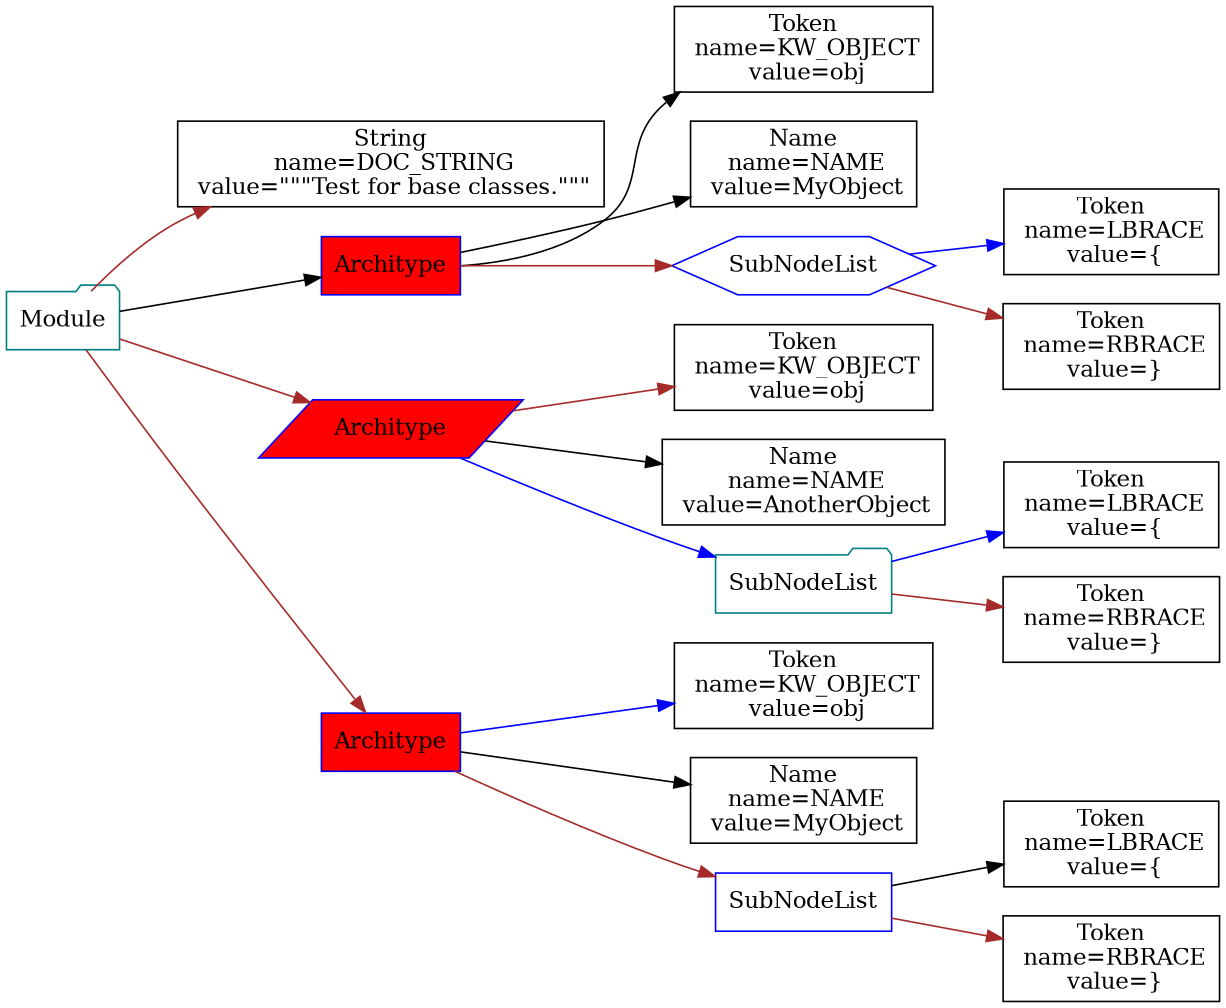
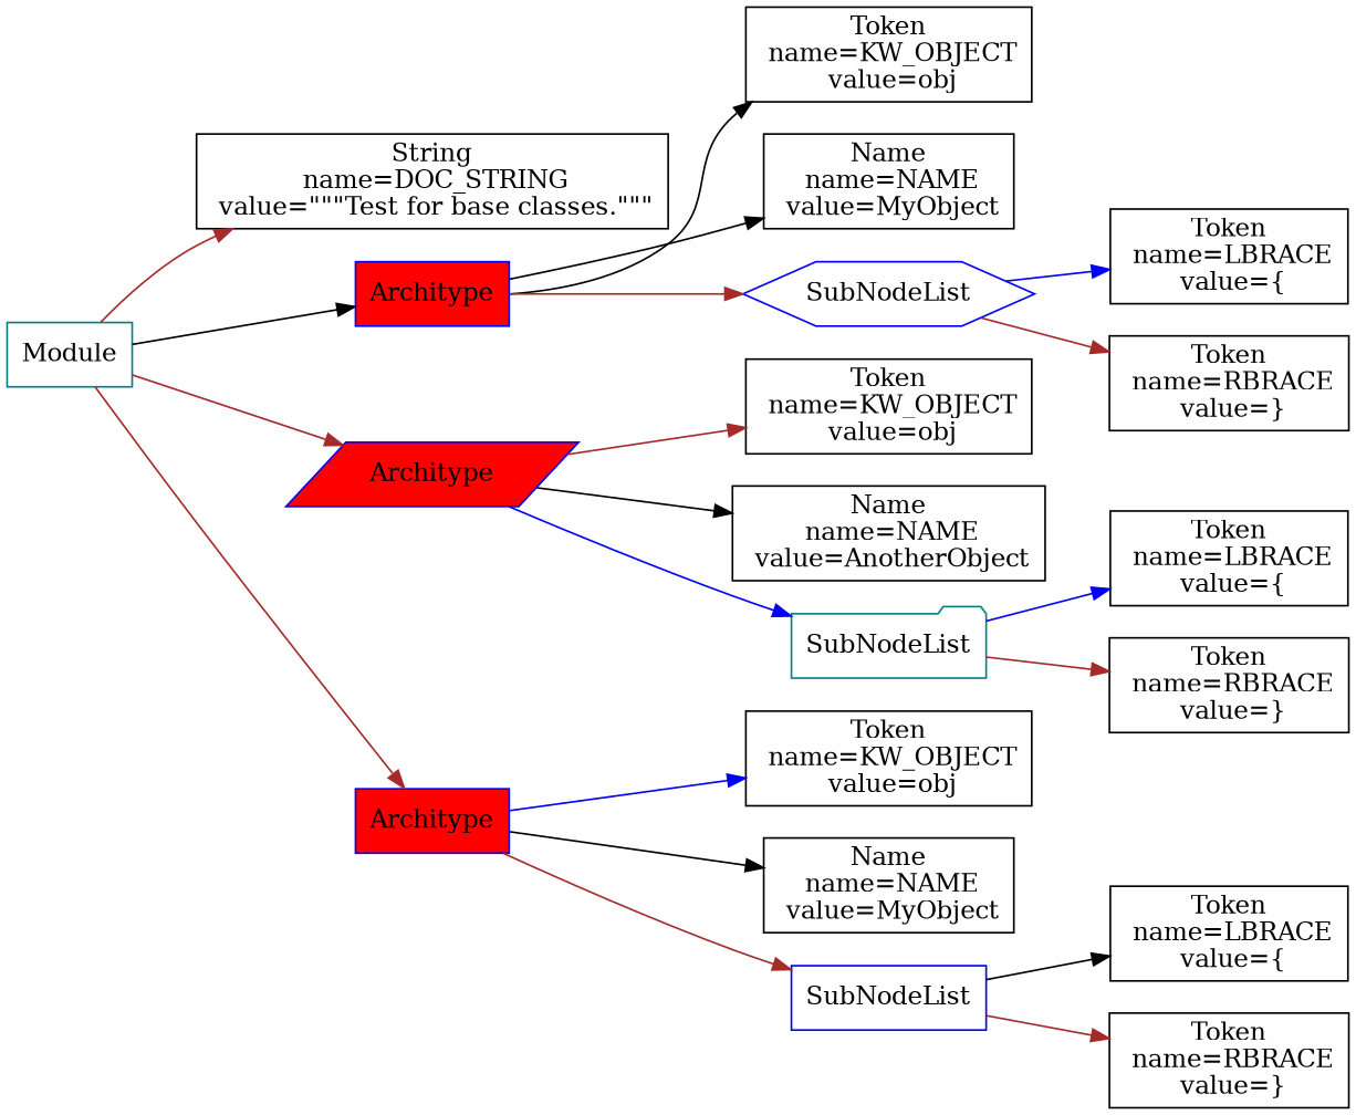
  digraph {
    rankdir=LR
    node [shape=box]
    edge [color=brown]
-   n1 [label=Module color=teal shape=folder]
+   n1 [label=Module color=teal]
    n2 [label=<String<BR/> name=DOC_STRING<BR/> value=&quot;&quot;&quot;Test for base classes.&quot;&quot;&quot;>]
    n3 [fillcolor=red label=Architype style=filled color=blue]
    n4 [fillcolor=red label=Architype shape=parallelogram style=filled color=blue]
    n5 [fillcolor=red label=Architype style=filled color=blue]
    n6 [label=<Token<BR/> name=KW_OBJECT<BR/> value=obj>]
    n7 [label=<Name<BR/> name=NAME<BR/> value=MyObject>]
    n8 [label=SubNodeList color=blue shape=hexagon]
    n9 [label=<Token<BR/> name=KW_OBJECT<BR/> value=obj>]
    n10 [label=<Name<BR/> name=NAME<BR/> value=AnotherObject>]
    n11 [label=SubNodeList color=teal shape=folder]
    n12 [label=<Token<BR/> name=KW_OBJECT<BR/> value=obj>]
    n13 [label=<Name<BR/> name=NAME<BR/> value=MyObject>]
    n14 [label=SubNodeList color=blue]
    n15 [label=<Token<BR/> name=LBRACE<BR/> value={>]
    n16 [label=<Token<BR/> name=RBRACE<BR/> value=}>]
    n17 [label=<Token<BR/> name=LBRACE<BR/> value={>]
    n18 [label=<Token<BR/> name=RBRACE<BR/> value=}>]
    n19 [label=<Token<BR/> name=LBRACE<BR/> value={>]
    n20 [label=<Token<BR/> name=RBRACE<BR/> value=}>]
    n1 -> n2
    n1 -> n3 [color=black]
    n1 -> n4
    n1 -> n5
    n3 -> n6 [color=black]
    n3 -> n7 [color=black]
    n3 -> n8
    n4 -> n9
    n4 -> n10 [color=black]
    n4 -> n11 [color=blue]
    n5 -> n12 [color=blue]
    n5 -> n13 [color=black]
    n5 -> n14
    n8 -> n15 [color=blue]
    n8 -> n16
    n11 -> n17 [color=blue]
    n11 -> n18
    n14 -> n19 [color=black]
    n14 -> n20
  }
